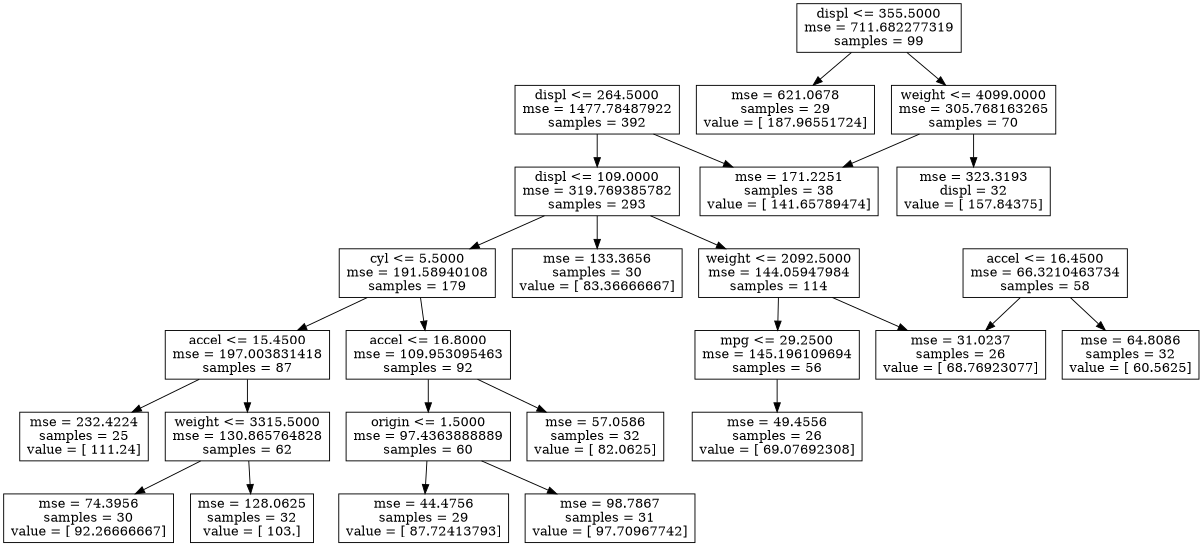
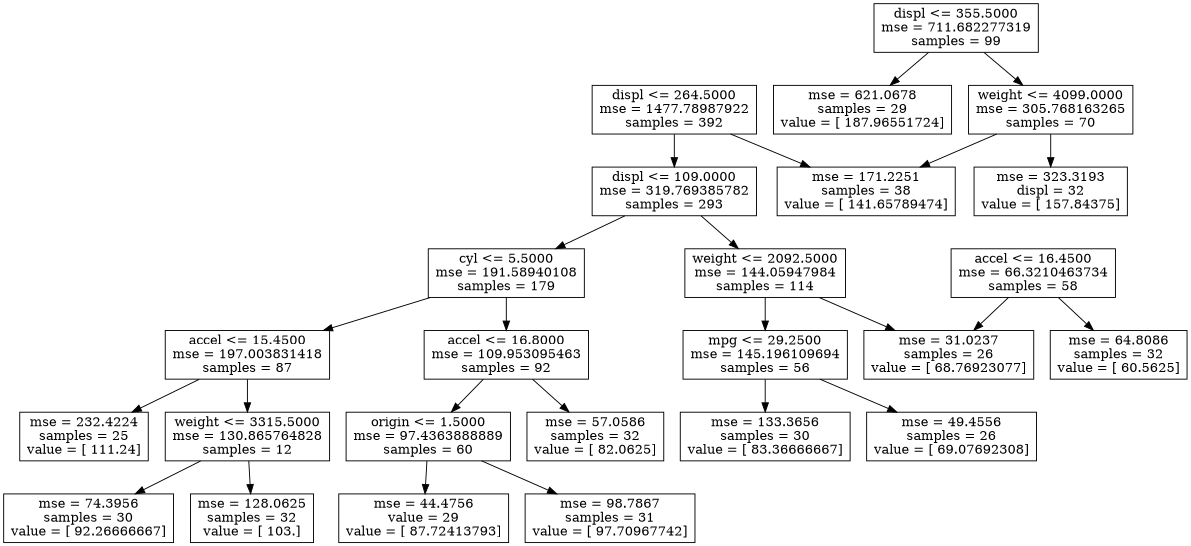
  digraph {
    node [shape=box]
-   n1 [label="displ <= 264.5000\nmse = 1477.78487922\nsamples = 392"]
+   n1 [label="displ <= 264.5000\nmse = 1477.78987922\nsamples = 392"]
    n2 [label="displ <= 109.0000\nmse = 319.769385782\nsamples = 293"]
    n3 [label="mse = 171.2251\nsamples = 38\nvalue = [ 141.65789474]"]
    n4 [label="weight <= 2092.5000\nmse = 144.05947984\nsamples = 114"]
    n5 [label="cyl <= 5.5000\nmse = 191.58940108\nsamples = 179"]
    n6 [label="displ <= 355.5000\nmse = 711.682277319\nsamples = 99"]
    n7 [label="weight <= 4099.0000\nmse = 305.768163265\nsamples = 70"]
    n8 [label="mse = 621.0678\nsamples = 29\nvalue = [ 187.96551724]"]
    n9 [label="mpg <= 29.2500\nmse = 145.196109694\nsamples = 56"]
    n10 [label="mse = 31.0237\nsamples = 26\nvalue = [ 68.76923077]"]
    n11 [label="accel <= 16.8000\nmse = 109.953095463\nsamples = 92"]
    n12 [label="accel <= 15.4500\nmse = 197.003831418\nsamples = 87"]
    n13 [label="accel <= 16.4500\nmse = 66.3210463734\nsamples = 58"]
    n14 [label="mse = 64.8086\nsamples = 32\nvalue = [ 60.5625]"]
    n15 [label="mse = 133.3656\nsamples = 30\nvalue = [ 83.36666667]"]
    n16 [label="mse = 49.4556\nsamples = 26\nvalue = [ 69.07692308]"]
    n17 [label="origin <= 1.5000\nmse = 97.4363888889\nsamples = 60"]
    n18 [label="mse = 57.0586\nsamples = 32\nvalue = [ 82.0625]"]
    n19 [label="mse = 232.4224\nsamples = 25\nvalue = [ 111.24]"]
-   n20 [label="weight <= 3315.5000\nmse = 130.865764828\nsamples = 62"]
-   n21 [label="mse = 44.4756\nsamples = 29\nvalue = [ 87.72413793]"]
+   n20 [label="weight <= 3315.5000\nmse = 130.865764828\nsamples = 12"]
+   n21 [label="mse = 44.4756\nvalue = 29\nvalue = [ 87.72413793]"]
    n22 [label="mse = 98.7867\nsamples = 31\nvalue = [ 97.70967742]"]
    n23 [label="mse = 74.3956\nsamples = 30\nvalue = [ 92.26666667]"]
    n24 [label="mse = 128.0625\nsamples = 32\nvalue = [ 103.]"]
    n25 [label="mse = 323.3193\ndispl = 32\nvalue = [ 157.84375]"]
    n1 -> n2
    n1 -> n3
    n2 -> n4
    n2 -> n5
    n4 -> n9
    n4 -> n10
    n5 -> n11
    n5 -> n12
    n6 -> n7
    n6 -> n8
    n7 -> n3
    n7 -> n25
-   n2 -> n15
+   n9 -> n15
    n9 -> n16
    n11 -> n17
    n11 -> n18
    n12 -> n19
    n12 -> n20
    n13 -> n10
    n13 -> n14
    n17 -> n21
    n17 -> n22
    n20 -> n23
    n20 -> n24
  }
